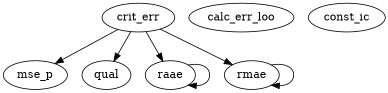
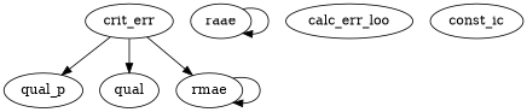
  digraph {
    crit_err
-   mse_p
+   mse_p [label=qual_p]
    qual
    raae
    rmae
    calc_err_loo
    const_ic
    crit_err -> mse_p
    crit_err -> qual
-   crit_err -> raae
    crit_err -> rmae
    raae -> raae
    rmae -> rmae
  }
